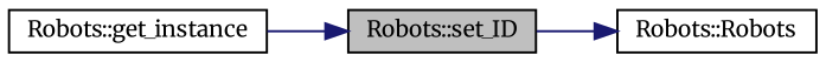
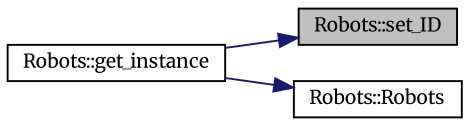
  digraph {
    fontname=Merriweather
    rankdir=LR
    node [color=black fillcolor=white fontname=Merriweather fontsize=10 shape=record style=filled]
    edge [color=midnightblue fontname=Merriweather fontsize=10 labelfontname=Helvetica labelfontsize=10 style=solid]
    n1 [fillcolor=grey75 fontcolor=black height=0.2 label="Robots::set_ID" width=0.4]
    n2 [height=0.2 label="Robots::get_instance" width=0.4]
    n3 [height=0.2 label="Robots::Robots" width=0.4]
    n2 -> n1
-   n1 -> n3
+   n2 -> n3
  }
